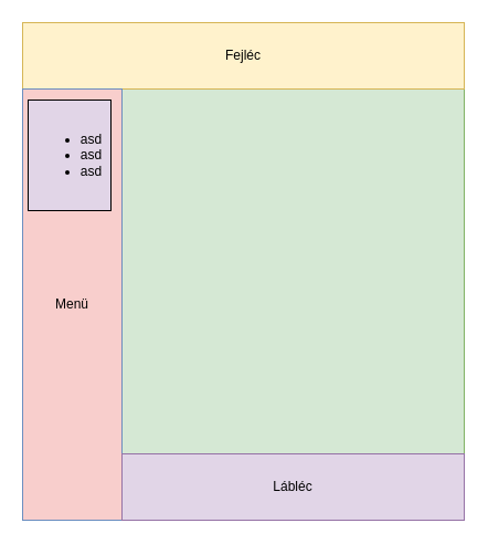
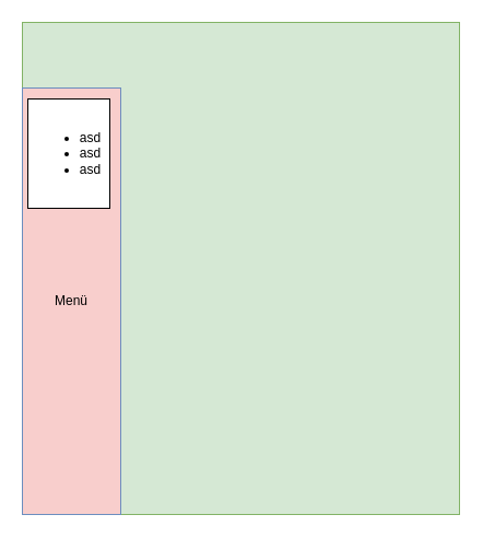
  <mxCell id="0" />
  <mxCell id="1" parent="0" />
  <mxCell id="2" value="" style="group" vertex="1" connectable="0" parent="1"><mxGeometry x="20" y="20" width="400" height="450" as="geometry" /></mxCell>
  <mxCell id="3" value="" style="rounded=0;whiteSpace=wrap;html=1;fillColor=#d5e8d4;strokeColor=#82b366;" vertex="1" parent="2"><mxGeometry width="400" height="450" as="geometry" /></mxCell>
- <mxCell id="4" value="Fejléc" style="rounded=0;whiteSpace=wrap;html=1;fillColor=#fff2cc;strokeColor=#d6b656;" vertex="1" parent="2"><mxGeometry width="400" height="60" as="geometry" /></mxCell>
  <mxCell id="5" value="Menü" style="rounded=0;whiteSpace=wrap;html=1;direction=south;fillColor=#f8cecc;strokeColor=#6c8ebf;" vertex="1" parent="2"><mxGeometry y="60" width="90" height="390" as="geometry" /></mxCell>
- <mxCell id="6" value="&lt;ul&gt;&lt;li&gt;asd&lt;/li&gt;&lt;li&gt;asd&lt;/li&gt;&lt;li&gt;asd&lt;/li&gt;&lt;/ul&gt;" style="rounded=0;whiteSpace=wrap;html=1;fillColor=#e1d5e7;" vertex="1" parent="2"><mxGeometry x="5" y="70" width="75" height="100" as="geometry" /></mxCell>
- <mxCell id="7" value="Lábléc" style="rounded=0;whiteSpace=wrap;html=1;fillColor=#e1d5e7;strokeColor=#9673a6;" vertex="1" parent="2"><mxGeometry x="90" y="390" width="310" height="60" as="geometry" /></mxCell>
+ <mxCell id="6" value="&lt;ul&gt;&lt;li&gt;asd&lt;/li&gt;&lt;li&gt;asd&lt;/li&gt;&lt;li&gt;asd&lt;/li&gt;&lt;/ul&gt;" style="rounded=0;whiteSpace=wrap;html=1;" vertex="1" parent="2"><mxGeometry x="5" y="70" width="75" height="100" as="geometry" /></mxCell>
